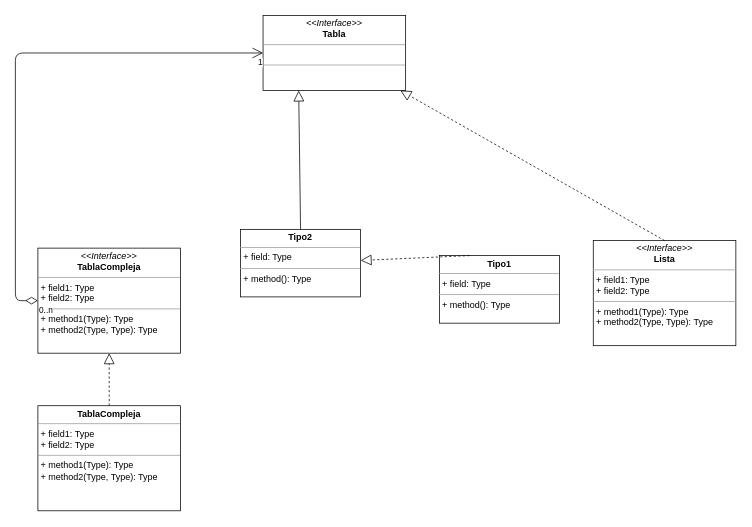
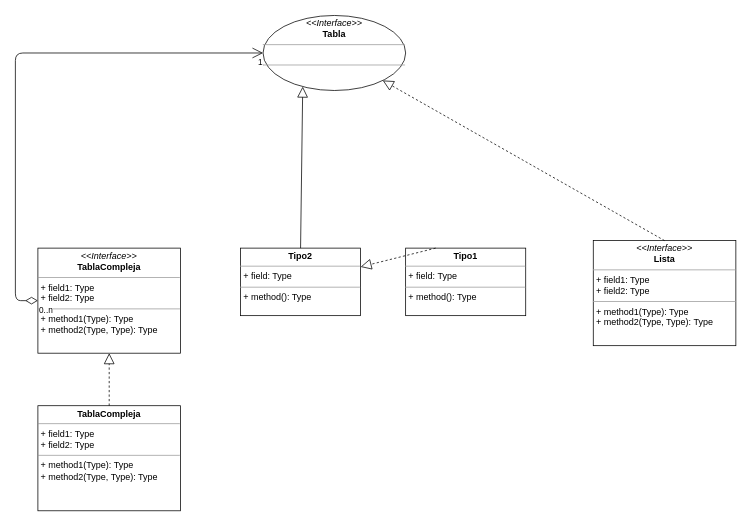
  <mxCell id="0" />
  <mxCell id="1" parent="0" />
- <mxCell id="2" value="&lt;p style=&quot;margin: 0px ; margin-top: 4px ; text-align: center&quot;&gt;&lt;i&gt;&amp;lt;&amp;lt;Interface&amp;gt;&amp;gt;&lt;/i&gt;&lt;br&gt;&lt;b&gt;Tabla&lt;/b&gt;&lt;/p&gt;&lt;hr size=&quot;1&quot;&gt;&lt;p style=&quot;margin: 0px ; margin-left: 4px&quot;&gt;&lt;br&gt;&lt;/p&gt;&lt;hr size=&quot;1&quot;&gt;&lt;p style=&quot;margin: 0px ; margin-left: 4px&quot;&gt;&lt;br&gt;&lt;/p&gt;" style="verticalAlign=top;align=left;overflow=fill;fontSize=12;fontFamily=Helvetica;html=1;" parent="1" vertex="1"><mxGeometry x="350" y="20" width="190" height="100" as="geometry" /></mxCell>
- <mxCell id="3" value="&lt;p style=&quot;margin: 0px ; margin-top: 4px ; text-align: center&quot;&gt;&lt;b&gt;Tipo1&lt;/b&gt;&lt;/p&gt;&lt;hr size=&quot;1&quot;&gt;&lt;p style=&quot;margin: 0px ; margin-left: 4px&quot;&gt;+ field: Type&lt;/p&gt;&lt;hr size=&quot;1&quot;&gt;&lt;p style=&quot;margin: 0px ; margin-left: 4px&quot;&gt;+ method(): Type&lt;/p&gt;" style="verticalAlign=top;align=left;overflow=fill;fontSize=12;fontFamily=Helvetica;html=1;" parent="1" vertex="1"><mxGeometry x="585" y="340" width="160" height="90" as="geometry" /></mxCell>
+ <mxCell id="2" value="&lt;p style=&quot;margin: 0px ; margin-top: 4px ; text-align: center&quot;&gt;&lt;i&gt;&amp;lt;&amp;lt;Interface&amp;gt;&amp;gt;&lt;/i&gt;&lt;br&gt;&lt;b&gt;Tabla&lt;/b&gt;&lt;/p&gt;&lt;hr size=&quot;1&quot;&gt;&lt;p style=&quot;margin: 0px ; margin-left: 4px&quot;&gt;&lt;br&gt;&lt;/p&gt;&lt;hr size=&quot;1&quot;&gt;&lt;p style=&quot;margin: 0px ; margin-left: 4px&quot;&gt;&lt;br&gt;&lt;/p&gt;" style="ellipse;verticalAlign=top;align=left;overflow=fill;fontSize=12;fontFamily=Helvetica;html=1;" parent="1" vertex="1"><mxGeometry x="350" y="20" width="190" height="100" as="geometry" /></mxCell>
+ <mxCell id="3" value="&lt;p style=&quot;margin: 0px ; margin-top: 4px ; text-align: center&quot;&gt;&lt;b&gt;Tipo1&lt;/b&gt;&lt;/p&gt;&lt;hr size=&quot;1&quot;&gt;&lt;p style=&quot;margin: 0px ; margin-left: 4px&quot;&gt;+ field: Type&lt;/p&gt;&lt;hr size=&quot;1&quot;&gt;&lt;p style=&quot;margin: 0px ; margin-left: 4px&quot;&gt;+ method(): Type&lt;/p&gt;" style="verticalAlign=top;align=left;overflow=fill;fontSize=12;fontFamily=Helvetica;html=1;" parent="1" vertex="1"><mxGeometry x="540" y="330" width="160" height="90" as="geometry" /></mxCell>
  <mxCell id="4" value="&lt;p style=&quot;margin: 0px ; margin-top: 4px ; text-align: center&quot;&gt;&lt;i&gt;&amp;lt;&amp;lt;Interface&amp;gt;&amp;gt;&lt;/i&gt;&lt;br&gt;&lt;b&gt;TablaCompleja&lt;/b&gt;&lt;/p&gt;&lt;hr size=&quot;1&quot;&gt;&lt;p style=&quot;margin: 0px ; margin-left: 4px&quot;&gt;+ field1: Type&lt;br&gt;+ field2: Type&lt;/p&gt;&lt;hr size=&quot;1&quot;&gt;&lt;p style=&quot;margin: 0px ; margin-left: 4px&quot;&gt;+ method1(Type): Type&lt;br&gt;+ method2(Type, Type): Type&lt;/p&gt;" style="verticalAlign=top;align=left;overflow=fill;fontSize=12;fontFamily=Helvetica;html=1;" parent="1" vertex="1"><mxGeometry x="50" y="330" width="190" height="140" as="geometry" /></mxCell>
  <mxCell id="5" value="&lt;p style=&quot;margin: 0px ; margin-top: 4px ; text-align: center&quot;&gt;&lt;i&gt;&amp;lt;&amp;lt;Interface&amp;gt;&amp;gt;&lt;/i&gt;&lt;br&gt;&lt;b&gt;Lista&lt;/b&gt;&lt;/p&gt;&lt;hr size=&quot;1&quot;&gt;&lt;p style=&quot;margin: 0px ; margin-left: 4px&quot;&gt;+ field1: Type&lt;br&gt;+ field2: Type&lt;/p&gt;&lt;hr size=&quot;1&quot;&gt;&lt;p style=&quot;margin: 0px ; margin-left: 4px&quot;&gt;+ method1(Type): Type&lt;br&gt;+ method2(Type, Type): Type&lt;/p&gt;" style="verticalAlign=top;align=left;overflow=fill;fontSize=12;fontFamily=Helvetica;html=1;" parent="1" vertex="1"><mxGeometry x="790" y="320" width="190" height="140" as="geometry" /></mxCell>
- <mxCell id="6" value="&lt;p style=&quot;margin: 0px ; margin-top: 4px ; text-align: center&quot;&gt;&lt;b&gt;Tipo2&lt;/b&gt;&lt;/p&gt;&lt;hr size=&quot;1&quot;&gt;&lt;p style=&quot;margin: 0px ; margin-left: 4px&quot;&gt;+ field: Type&lt;/p&gt;&lt;hr size=&quot;1&quot;&gt;&lt;p style=&quot;margin: 0px ; margin-left: 4px&quot;&gt;+ method(): Type&lt;/p&gt;" style="verticalAlign=top;align=left;overflow=fill;fontSize=12;fontFamily=Helvetica;html=1;" parent="1" vertex="1"><mxGeometry x="320" y="305" width="160" height="90" as="geometry" /></mxCell>
+ <mxCell id="6" value="&lt;p style=&quot;margin: 0px ; margin-top: 4px ; text-align: center&quot;&gt;&lt;b&gt;Tipo2&lt;/b&gt;&lt;/p&gt;&lt;hr size=&quot;1&quot;&gt;&lt;p style=&quot;margin: 0px ; margin-left: 4px&quot;&gt;+ field: Type&lt;/p&gt;&lt;hr size=&quot;1&quot;&gt;&lt;p style=&quot;margin: 0px ; margin-left: 4px&quot;&gt;+ method(): Type&lt;/p&gt;" style="verticalAlign=top;align=left;overflow=fill;fontSize=12;fontFamily=Helvetica;html=1;" parent="1" vertex="1"><mxGeometry x="320" y="330" width="160" height="90" as="geometry" /></mxCell>
  <mxCell id="7" value="" style="endArrow=open;html=1;endSize=12;startArrow=diamondThin;startSize=14;startFill=0;edgeStyle=orthogonalEdgeStyle;entryX=0;entryY=0.5;entryDx=0;entryDy=0;exitX=0;exitY=0.5;exitDx=0;exitDy=0;" edge="1" parent="1" source="4" target="2"><mxGeometry relative="1" as="geometry"><mxPoint x="130" y="150" as="sourcePoint" /><mxPoint x="290" y="150" as="targetPoint" /><Array as="points"><mxPoint x="20" y="400" /><mxPoint x="20" y="70" /></Array></mxGeometry></mxCell>
  <mxCell id="8" value="0..n" style="edgeLabel;resizable=0;html=1;align=left;verticalAlign=top;" connectable="0" vertex="1" parent="7"><mxGeometry x="-1" relative="1" as="geometry" /></mxCell>
  <mxCell id="9" value="1" style="edgeLabel;resizable=0;html=1;align=right;verticalAlign=top;" connectable="0" vertex="1" parent="7"><mxGeometry x="1" relative="1" as="geometry" /></mxCell>
  <mxCell id="10" value="&lt;p style=&quot;margin: 0px ; margin-top: 4px ; text-align: center&quot;&gt;&lt;b&gt;TablaCompleja&lt;/b&gt;&lt;/p&gt;&lt;hr size=&quot;1&quot;&gt;&lt;p style=&quot;margin: 0px ; margin-left: 4px&quot;&gt;+ field1: Type&lt;br&gt;+ field2: Type&lt;/p&gt;&lt;hr size=&quot;1&quot;&gt;&lt;p style=&quot;margin: 0px ; margin-left: 4px&quot;&gt;+ method1(Type): Type&lt;br&gt;+ method2(Type, Type): Type&lt;/p&gt;" style="verticalAlign=top;align=left;overflow=fill;fontSize=12;fontFamily=Helvetica;html=1;" vertex="1" parent="1"><mxGeometry x="50" y="540" width="190" height="140" as="geometry" /></mxCell>
  <mxCell id="11" value="" style="endArrow=block;dashed=1;endFill=0;endSize=12;html=1;entryX=0.5;entryY=1;entryDx=0;entryDy=0;exitX=0.5;exitY=0;exitDx=0;exitDy=0;" edge="1" parent="1" source="10" target="4"><mxGeometry width="160" relative="1" as="geometry"><mxPoint x="460" y="490" as="sourcePoint" /><mxPoint x="620" y="490" as="targetPoint" /></mxGeometry></mxCell>
  <mxCell id="12" value="" style="endArrow=block;dashed=0;endFill=0;endSize=12;html=1;entryX=0.25;entryY=1;entryDx=0;entryDy=0;exitX=0.5;exitY=0;exitDx=0;exitDy=0;" edge="1" parent="1" source="6" target="2"><mxGeometry width="160" relative="1" as="geometry"><mxPoint x="470" y="500" as="sourcePoint" /><mxPoint x="630" y="500" as="targetPoint" /></mxGeometry></mxCell>
  <mxCell id="13" value="" style="endArrow=block;dashed=1;endFill=0;endSize=12;html=1;exitX=0.25;exitY=0;exitDx=0;exitDy=0;" edge="1" parent="1" source="3" target="6"><mxGeometry width="160" relative="1" as="geometry"><mxPoint x="480" y="510" as="sourcePoint" /><mxPoint x="640" y="510" as="targetPoint" /></mxGeometry></mxCell>
  <mxCell id="14" value="" style="endArrow=block;dashed=1;endFill=0;endSize=12;html=1;exitX=0.5;exitY=0;exitDx=0;exitDy=0;" edge="1" parent="1" source="5" target="2"><mxGeometry width="160" relative="1" as="geometry"><mxPoint x="727.5" y="320" as="sourcePoint" /><mxPoint x="640" y="110" as="targetPoint" /></mxGeometry></mxCell>
